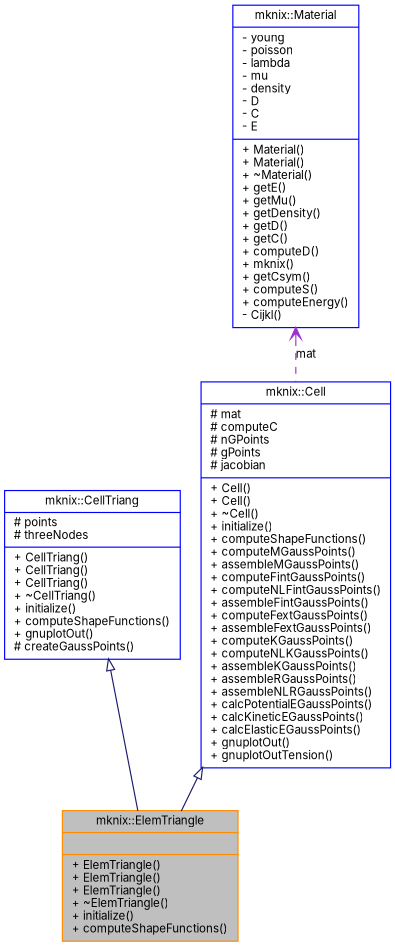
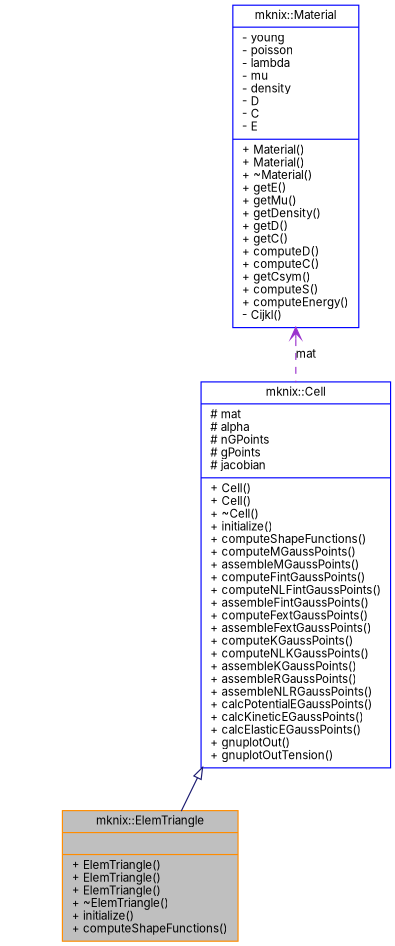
  digraph {
    fontname=Inter
    node [color=blue fillcolor=white fontname=Inter fontsize=10 shape=record style=filled]
    edge [arrowtail=empty color=midnightblue dir=back fontname=Inter fontsize=10 labelfontname="FreeSans.ttf" labelfontsize=10 style=solid]
    n1 [color=darkorange fillcolor=grey75 fontcolor=black height=0.2 label="{mknix::ElemTriangle\n||+ ElemTriangle()\l+ ElemTriangle()\l+ ElemTriangle()\l+ ~ElemTriangle()\l+ initialize()\l+ computeShapeFunctions()\l}" width=0.4]
-   n2 [height=0.2 label="{mknix::CellTriang\n|# points\l# threeNodes\l|+ CellTriang()\l+ CellTriang()\l+ CellTriang()\l+ ~CellTriang()\l+ initialize()\l+ computeShapeFunctions()\l+ gnuplotOut()\l# createGaussPoints()\l}" width=0.4]
-   n3 [height=0.2 label="{mknix::Cell\n|# mat\l# computeC\l# nGPoints\l# gPoints\l# jacobian\l|+ Cell()\l+ Cell()\l+ ~Cell()\l+ initialize()\l+ computeShapeFunctions()\l+ computeMGaussPoints()\l+ assembleMGaussPoints()\l+ computeFintGaussPoints()\l+ computeNLFintGaussPoints()\l+ assembleFintGaussPoints()\l+ computeFextGaussPoints()\l+ assembleFextGaussPoints()\l+ computeKGaussPoints()\l+ computeNLKGaussPoints()\l+ assembleKGaussPoints()\l+ assembleRGaussPoints()\l+ assembleNLRGaussPoints()\l+ calcPotentialEGaussPoints()\l+ calcKineticEGaussPoints()\l+ calcElasticEGaussPoints()\l+ gnuplotOut()\l+ gnuplotOutTension()\l}" width=0.4]
-   n4 [height=0.2 label="{mknix::Material\n|- young\l- poisson\l- lambda\l- mu\l- density\l- D\l- C\l- E\l|+ Material()\l+ Material()\l+ ~Material()\l+ getE()\l+ getMu()\l+ getDensity()\l+ getD()\l+ getC()\l+ computeD()\l+ mknix()\l+ getCsym()\l+ computeS()\l+ computeEnergy()\l- Cijkl()\l}" width=0.4]
-   n2 -> n1
+   n3 [height=0.2 label="{mknix::Cell\n|# mat\l# alpha\l# nGPoints\l# gPoints\l# jacobian\l|+ Cell()\l+ Cell()\l+ ~Cell()\l+ initialize()\l+ computeShapeFunctions()\l+ computeMGaussPoints()\l+ assembleMGaussPoints()\l+ computeFintGaussPoints()\l+ computeNLFintGaussPoints()\l+ assembleFintGaussPoints()\l+ computeFextGaussPoints()\l+ assembleFextGaussPoints()\l+ computeKGaussPoints()\l+ computeNLKGaussPoints()\l+ assembleKGaussPoints()\l+ assembleRGaussPoints()\l+ assembleNLRGaussPoints()\l+ calcPotentialEGaussPoints()\l+ calcKineticEGaussPoints()\l+ calcElasticEGaussPoints()\l+ gnuplotOut()\l+ gnuplotOutTension()\l}" width=0.4]
+   n4 [height=0.2 label="{mknix::Material\n|- young\l- poisson\l- lambda\l- mu\l- density\l- D\l- C\l- E\l|+ Material()\l+ Material()\l+ ~Material()\l+ getE()\l+ getMu()\l+ getDensity()\l+ getD()\l+ getC()\l+ computeD()\l+ computeC()\l+ getCsym()\l+ computeS()\l+ computeEnergy()\l- Cijkl()\l}" width=0.4]
    n3 -> n1
    n4 -> n3 [arrowtail=open color=darkorchid3 label=mat style=dashed]
  }
